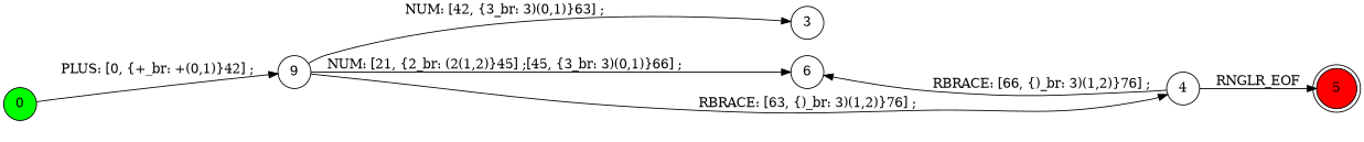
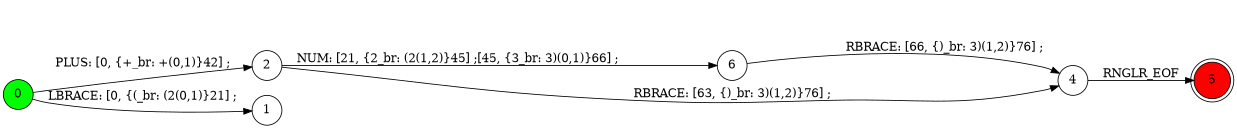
  digraph {
    rankdir=LR
    node [shape=circle]
    0 [fillcolor=green style=filled]
    5 [fillcolor=red shape=doublecircle style=filled]
-   2 [label=9]
-   3
+   2
+   1
    6
    4
    subgraph sub_1 {
      rank=same
      0
    }
    subgraph sub_2 {
      rank=min
      0
    }
    subgraph sub_3 {
      rank=same
      5
    }
    subgraph sub_4 {
      rank=max
      5
    }
    0 -> 2 [label="PLUS: [0, {+_br: +(0,1)}42] ;"]
-   2 -> 3 [label="NUM: [42, {3_br: 3)(0,1)}63] ;"]
+   0 -> 1 [label="LBRACE: [0, {(_br: (2(0,1)}21] ;"]
    2 -> 6 [label="NUM: [21, {2_br: (2(1,2)}45] ;[45, {3_br: 3)(0,1)}66] ;"]
    2 -> 4 [label="RBRACE: [63, {)_br: 3)(1,2)}76] ;"]
-   4 -> 6 [label="RBRACE: [66, {)_br: 3)(1,2)}76] ;"]
+   6 -> 4 [label="RBRACE: [66, {)_br: 3)(1,2)}76] ;"]
    4 -> 5 [label=RNGLR_EOF]
  }
